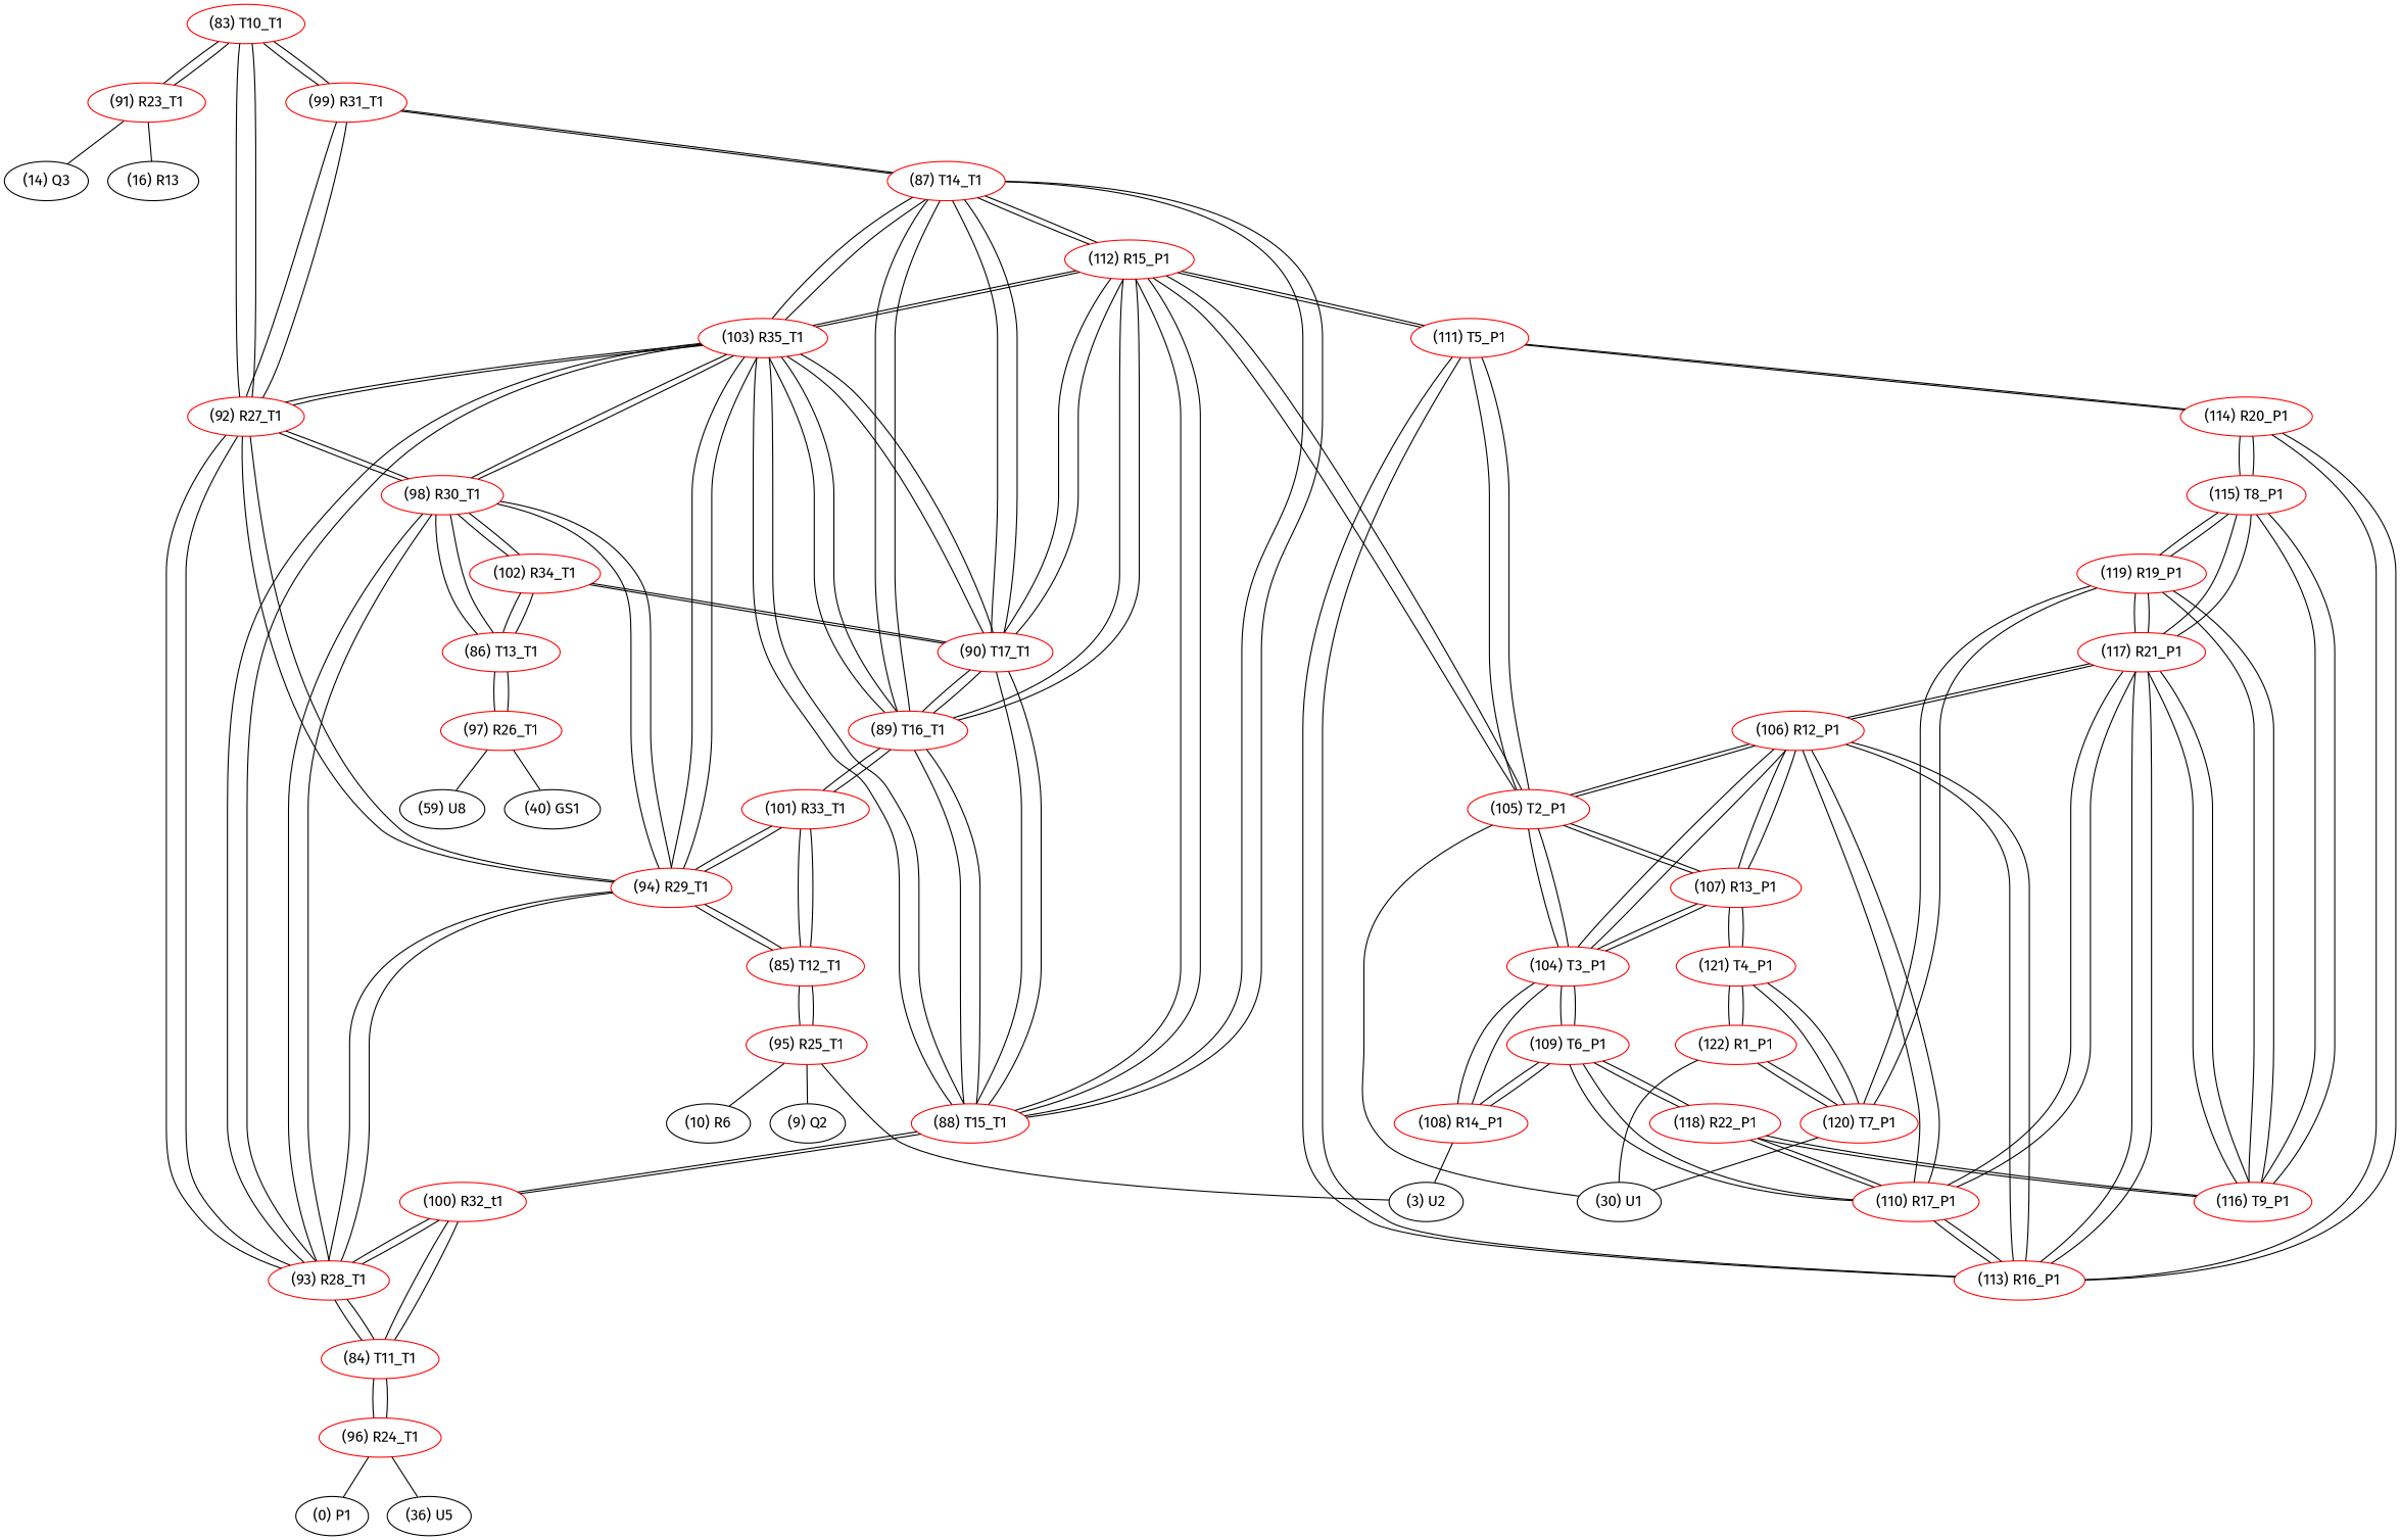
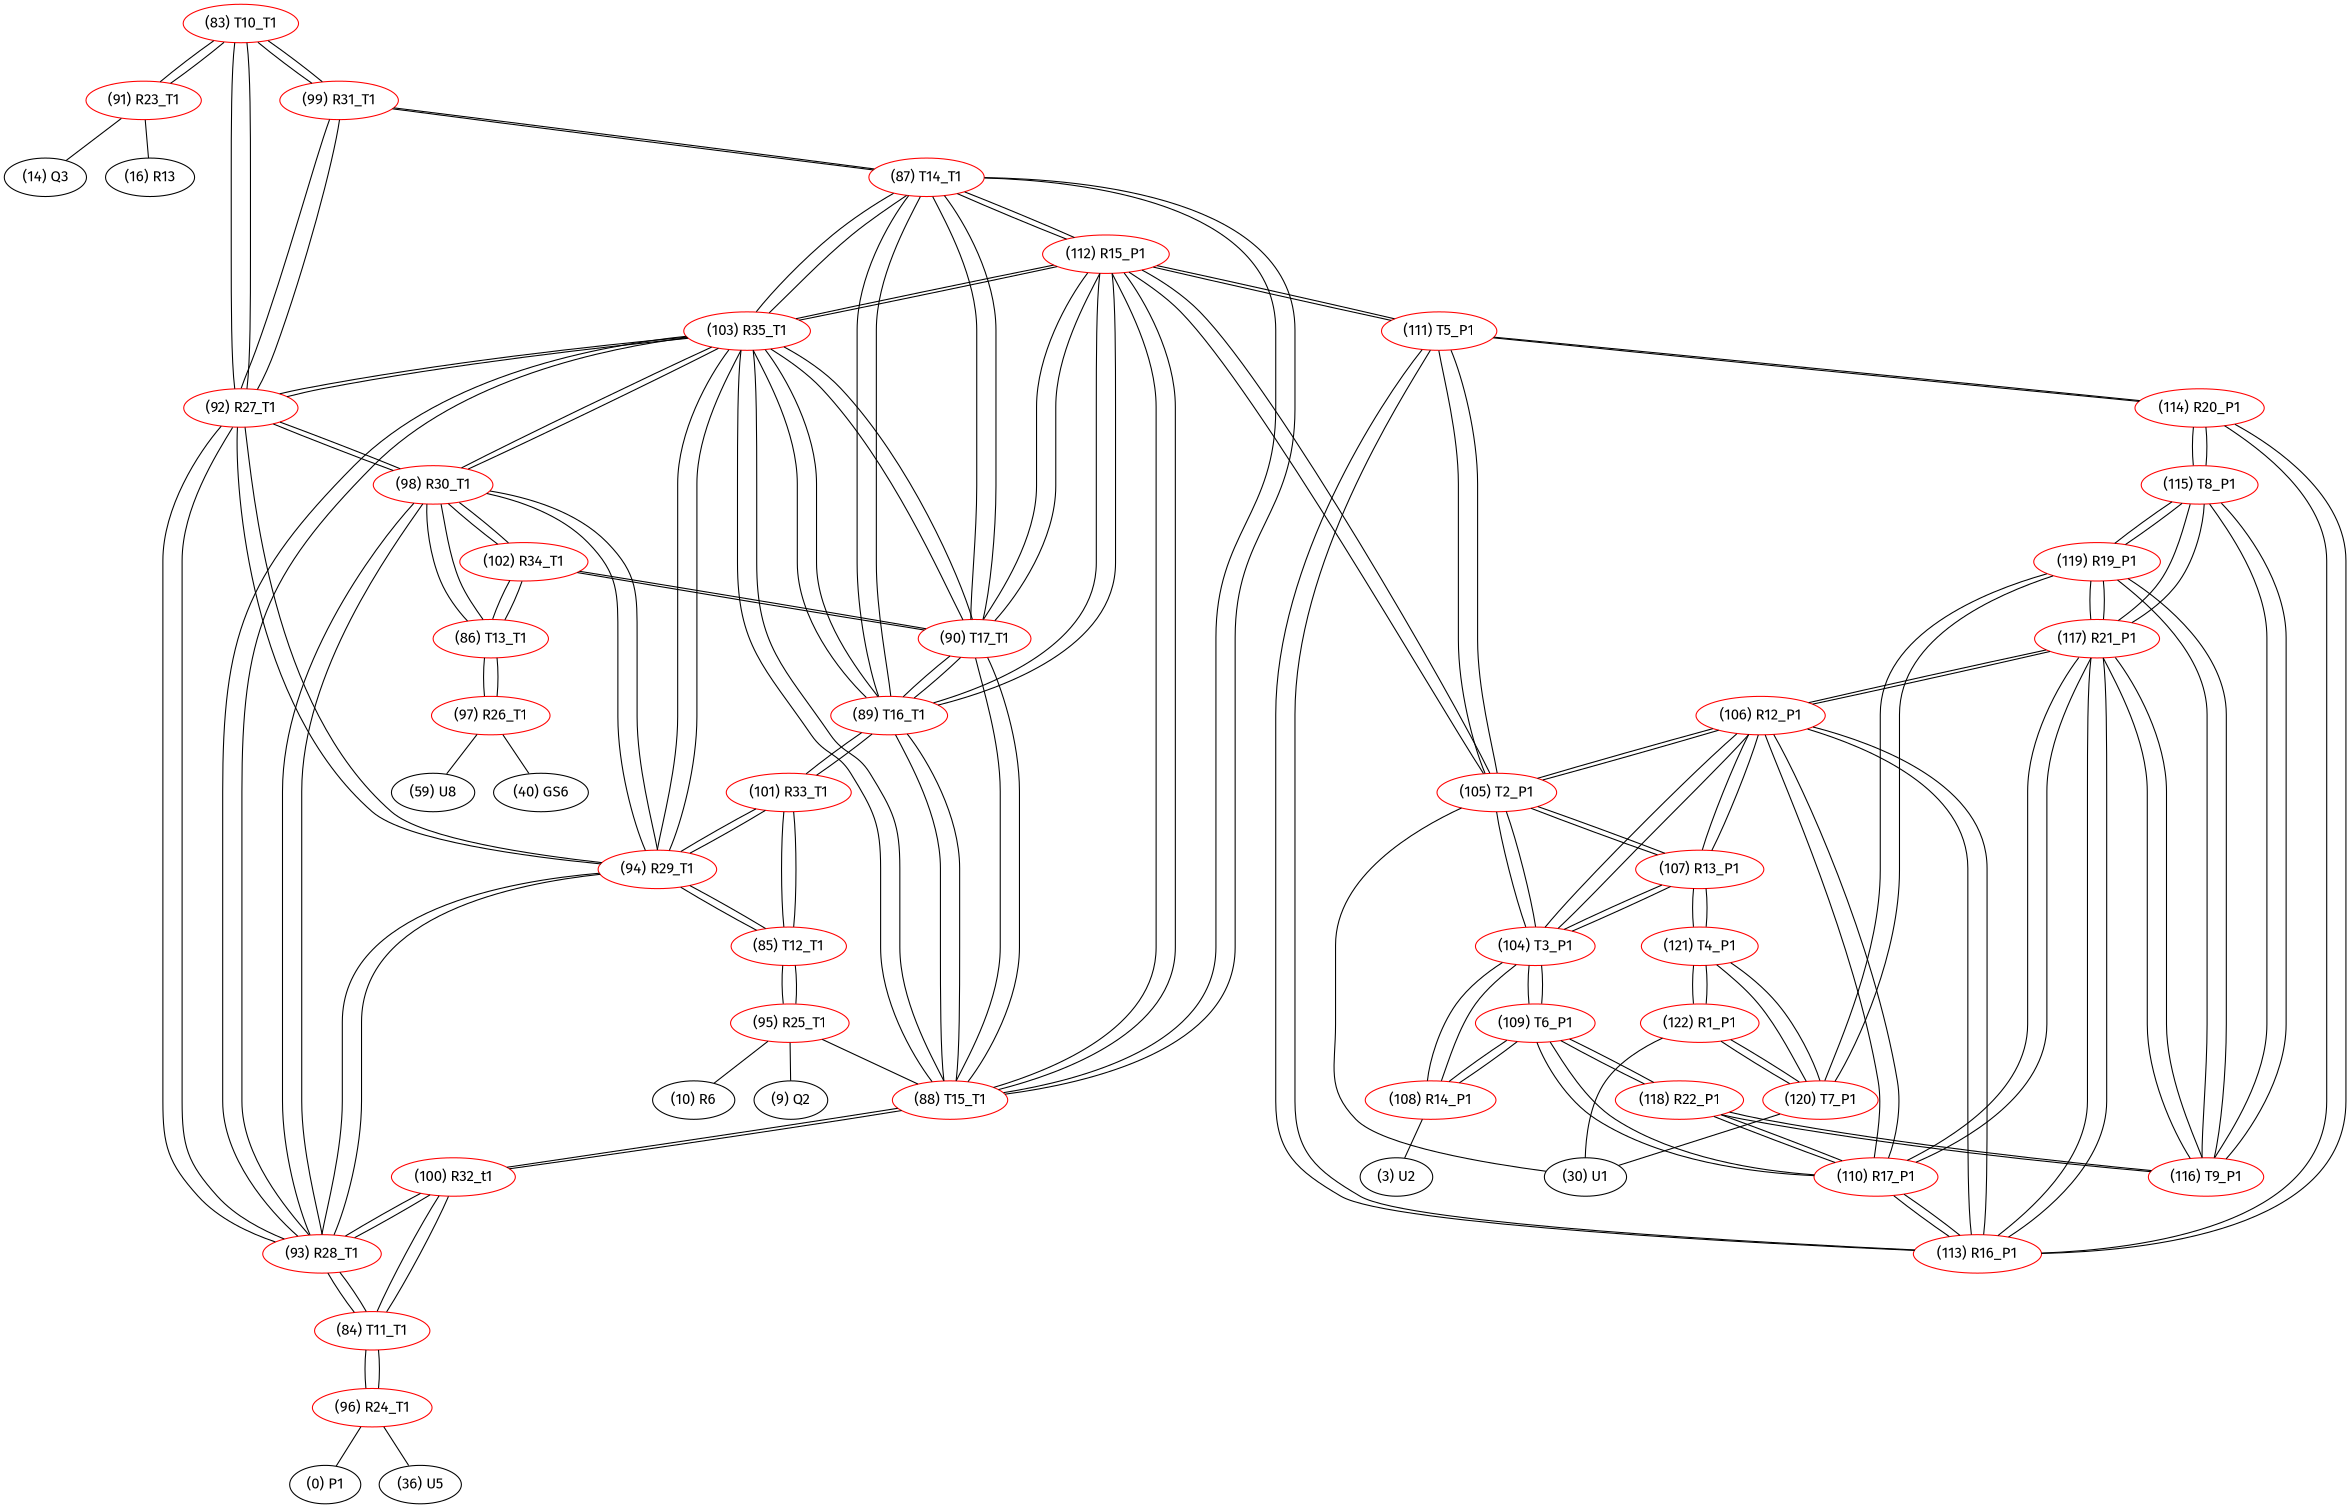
  graph {
    fontname="Fira Sans"
    node [color=red fontname="Fira Sans"]
    edge [fontname="Fira Sans"]
    n1 [label="(83) T10_T1"]
    n2 [label="(91) R23_T1"]
    n3 [label="(99) R31_T1"]
    n4 [label="(92) R27_T1"]
    n5 [label="(16) R13" color=""]
    n6 [label="(14) Q3" color=""]
    n7 [label="(87) T14_T1"]
    n8 [label="(93) R28_T1"]
    n9 [label="(94) R29_T1"]
    n10 [label="(98) R30_T1"]
    n11 [label="(103) R35_T1"]
    n12 [label="(3) U2" color=""]
    n13 [label="(88) T15_T1"]
    n14 [label="(89) T16_T1"]
    n15 [label="(90) T17_T1"]
    n16 [label="(112) R15_P1"]
    n17 [label="(84) T11_T1"]
    n18 [label="(100) R32_t1"]
    n19 [label="(85) T12_T1"]
    n20 [label="(101) R33_T1"]
    n21 [label="(86) T13_T1"]
    n22 [label="(102) R34_T1"]
    n23 [label="(96) R24_T1"]
    n24 [label="(0) P1" color=""]
    n25 [label="(36) U5" color=""]
    n26 [label="(95) R25_T1"]
    n27 [label="(9) Q2" color=""]
    n28 [label="(10) R6" color=""]
    n29 [label="(97) R26_T1"]
    n30 [label="(59) U8" color=""]
-   n31 [label="(40) GS1" color=""]
+   n31 [label="(40) GS6" color=""]
    n32 [label="(105) T2_P1"]
    n33 [label="(111) T5_P1"]
    n34 [label="(104) T3_P1"]
    n35 [label="(107) R13_P1"]
    n36 [label="(106) R12_P1"]
    n37 [label="(30) U1" color=""]
    n38 [label="(113) R16_P1"]
    n39 [label="(114) R20_P1"]
    n40 [label="(108) R14_P1"]
    n41 [label="(109) T6_P1"]
    n42 [label="(110) R17_P1"]
    n43 [label="(118) R22_P1"]
    n44 [label="(121) T4_P1"]
    n45 [label="(117) R21_P1"]
    n46 [label="(116) T9_P1"]
    n47 [label="(120) T7_P1"]
    n48 [label="(122) R1_P1"]
    n49 [label="(115) T8_P1"]
    n50 [label="(119) R19_P1"]
    n1 -- n2
    n1 -- n3
    n1 -- n4
    n2 -- n1
    n2 -- n5
    n2 -- n6
    n3 -- n1
    n3 -- n4
    n3 -- n7
    n4 -- n1
    n4 -- n3
    n4 -- n8
    n4 -- n9
    n4 -- n10
    n4 -- n11
    n7 -- n3
    n7 -- n11
    n7 -- n13
    n7 -- n14
    n7 -- n15
    n7 -- n16
    n8 -- n4
    n8 -- n9
    n8 -- n10
    n8 -- n11
    n8 -- n17
    n8 -- n18
    n9 -- n4
    n9 -- n8
    n9 -- n10
    n9 -- n11
    n9 -- n19
    n9 -- n20
    n10 -- n4
    n10 -- n8
    n10 -- n9
    n10 -- n11
    n10 -- n21
    n10 -- n22
    n11 -- n4
    n11 -- n7
    n11 -- n8
    n11 -- n9
    n11 -- n10
    n11 -- n13
    n11 -- n14
    n11 -- n15
    n11 -- n16
    n13 -- n7
    n13 -- n11
    n13 -- n14
    n13 -- n15
    n13 -- n16
    n13 -- n18
    n14 -- n7
    n14 -- n11
    n14 -- n13
    n14 -- n15
    n14 -- n16
    n14 -- n20
    n15 -- n7
    n15 -- n11
    n15 -- n13
    n15 -- n14
    n15 -- n16
    n15 -- n22
    n16 -- n7
    n16 -- n11
    n16 -- n13
    n16 -- n14
    n16 -- n15
    n16 -- n32
    n16 -- n33
    n17 -- n8
    n17 -- n18
    n17 -- n23
    n18 -- n8
    n18 -- n13
    n18 -- n17
    n19 -- n9
    n19 -- n20
    n19 -- n26
    n20 -- n9
    n20 -- n14
    n20 -- n19
    n21 -- n10
    n21 -- n22
    n21 -- n29
    n22 -- n10
    n22 -- n15
    n22 -- n21
    n23 -- n17
    n23 -- n24
    n23 -- n25
-   n26 -- n12
+   n26 -- n13
    n26 -- n19
    n26 -- n27
    n26 -- n28
    n29 -- n21
    n29 -- n30
    n29 -- n31
    n32 -- n16
    n32 -- n33
    n32 -- n34
    n32 -- n35
    n32 -- n36
    n32 -- n37
    n33 -- n16
    n33 -- n32
    n33 -- n38
    n33 -- n39
    n34 -- n32
    n34 -- n35
    n34 -- n36
    n34 -- n40
    n34 -- n41
    n35 -- n32
    n35 -- n34
    n35 -- n36
    n35 -- n44
    n36 -- n32
    n36 -- n34
    n36 -- n35
    n36 -- n38
    n36 -- n42
    n36 -- n45
    n38 -- n33
    n38 -- n36
    n38 -- n39
    n38 -- n42
    n38 -- n45
    n39 -- n33
    n39 -- n38
    n39 -- n49
    n40 -- n12
    n40 -- n34
    n40 -- n41
    n41 -- n34
    n41 -- n40
    n41 -- n42
    n41 -- n43
    n42 -- n36
    n42 -- n38
    n42 -- n41
    n42 -- n43
    n42 -- n45
    n43 -- n41
    n43 -- n42
    n43 -- n46
    n44 -- n35
    n44 -- n47
    n44 -- n48
    n45 -- n36
    n45 -- n38
    n45 -- n42
    n45 -- n46
    n45 -- n49
    n45 -- n50
    n46 -- n43
    n46 -- n45
    n46 -- n49
    n46 -- n50
    n47 -- n37
    n47 -- n44
    n47 -- n48
    n47 -- n50
    n48 -- n37
    n48 -- n44
    n48 -- n47
    n49 -- n39
    n49 -- n45
    n49 -- n46
    n49 -- n50
    n50 -- n45
    n50 -- n46
    n50 -- n47
    n50 -- n49
  }
